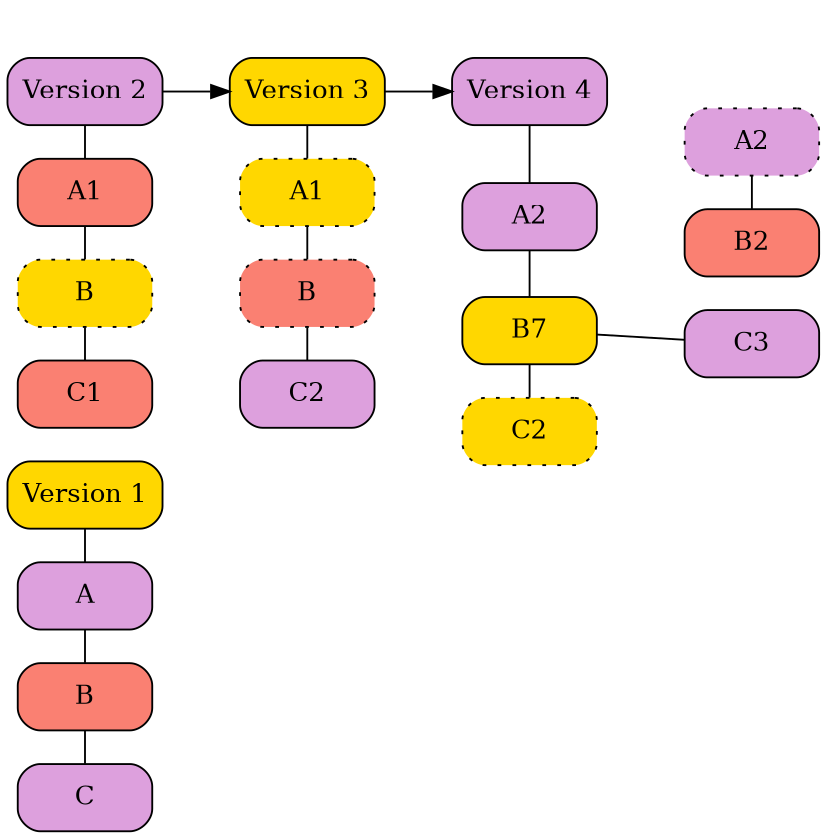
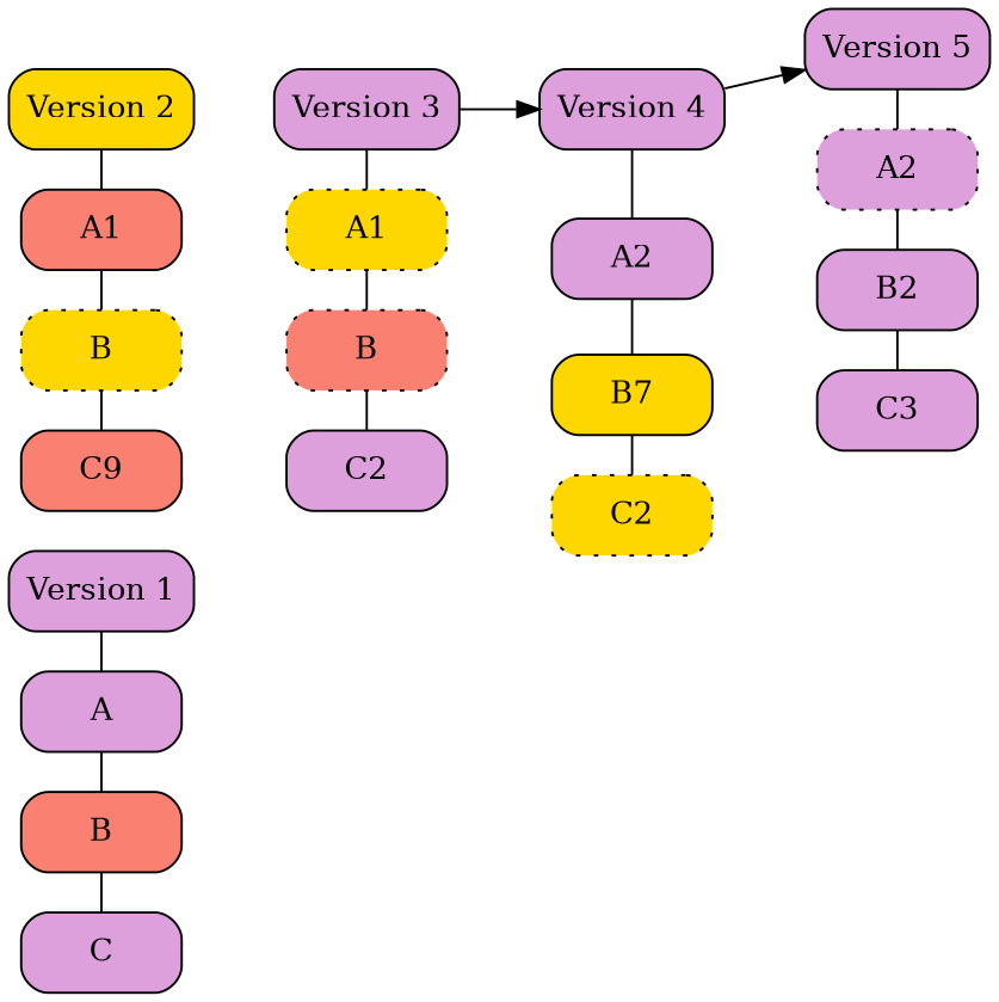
  digraph {
    rankdir=LR
    node [fillcolor=plum shape=rect style="filled,rounded"]
    edge [dir=none]
-   n1 [fillcolor=gold label="Version 1" width=1]
+   n1 [label="Version 1" width=1]
    A [width=1]
    B [fillcolor=salmon width=1]
    C [width=1]
-   n5 [label="Version 2" width=1]
+   n5 [fillcolor=gold label="Version 2" width=1]
    A1 [fillcolor=salmon width=1]
    n7 [fillcolor=gold label=B style="filled,rounded,dotted" width=1]
-   C1 [fillcolor=salmon width=1]
-   n9 [fillcolor=gold label="Version 3" width=1]
+   C1 [fillcolor=salmon width=1 label=C9]
+   n9 [label="Version 3" width=1]
    n10 [fillcolor=gold label=A1 style="filled,rounded,dotted" width=1]
    n11 [fillcolor=salmon label=B style="filled,rounded,dotted" width=1]
    C2 [width=1]
    n13 [label="Version 4" width=1]
    A2 [width=1]
    n15 [fillcolor=gold label=B7 width=1]
    n16 [fillcolor=gold label=C2 style="filled,rounded,dotted" width=1]
+   n17 [label="Version 5" width=1]
    n18 [label=A2 style="filled,rounded,dotted" width=1]
-   B2 [fillcolor=salmon width=1]
+   B2 [width=1]
    C3 [width=1]
    subgraph sub_1 {
      rank=same
      n1
      A
      B
      C
    }
    subgraph sub_2 {
      rank=same
      n5
      A1
      n7
      C1
    }
    subgraph sub_3 {
      rank=same
      n9
      n10
      n11
      C2
    }
    subgraph sub_4 {
      rank=same
      n13
      A2
      n15
      n16
    }
    subgraph sub_5 {
      rank=same
+     n17
      n18
      B2
      C3
    }
    n1 -> A
    A -> B
    B -> C
    n5 -> A1
-   n5 -> n9 [dir=default]
    A1 -> n7
    n7 -> C1
    n9 -> n10
    n9 -> n13 [dir=default]
    n10 -> n11
    n11 -> C2
    n13 -> A2
+   n13 -> n17 [dir=default]
    A2 -> n15
    n15 -> n16
+   n17 -> n18
    n18 -> B2
-   n15 -> C3
+   B2 -> C3
  }
